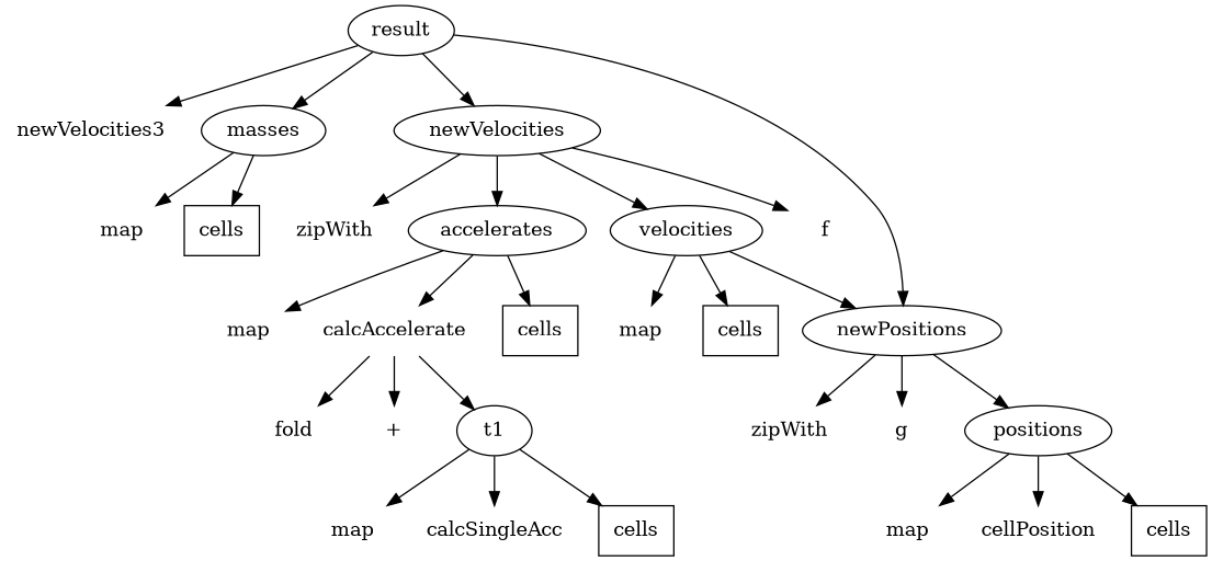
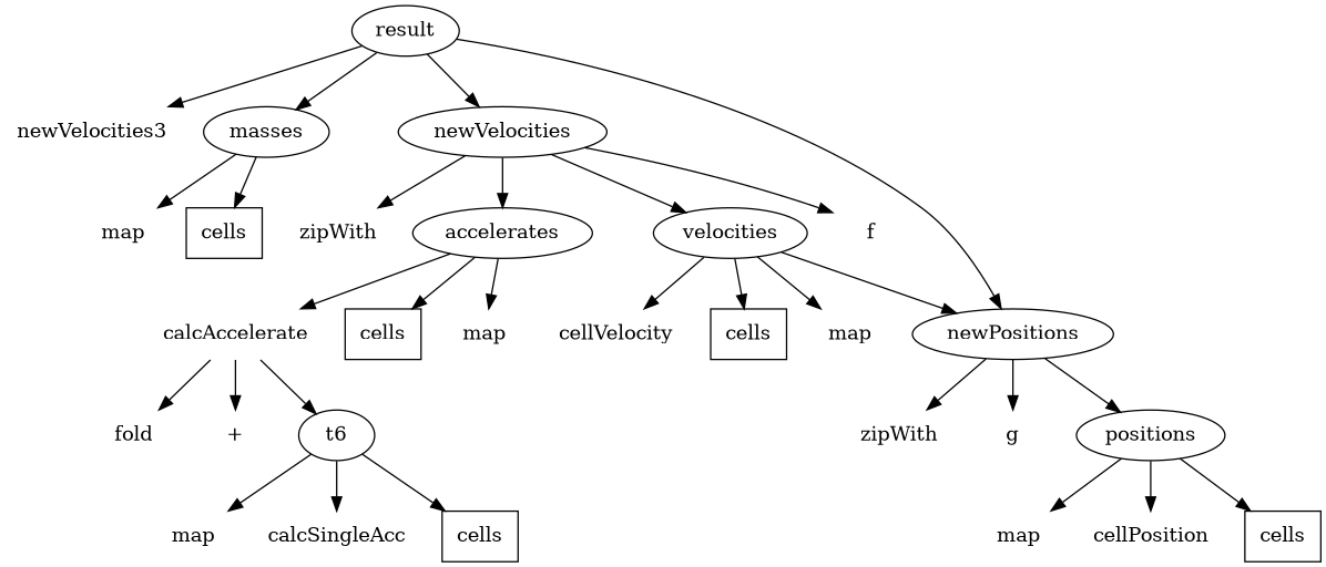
  digraph {
    node [shape=plaintext]
    n1 [label=result shape=""]
    n2 [label=newVelocities3]
    masses [shape=""]
    newVelocities [shape=""]
    newPositions [shape=""]
    n6 [label=map]
    n7 [label=cells shape=box]
    n8 [label=zipWith]
    f
    accelerates [shape=""]
    velocities [shape=""]
    n12 [label=zipWith]
    g
    positions [shape=""]
    n15 [label=map]
    calcAccelerate
    n17 [label=cells shape=box]
    n18 [label=map]
+   cellVelocity
    n20 [label=cells shape=box]
    n21 [label=map]
    cellPosition
    n23 [label=cells shape=box]
    fold
    n25 [label="+"]
-   t1 [shape=""]
+   t1 [label=t6 shape=""]
    n27 [label=map]
    calcSingleAcc
    n29 [label=cells shape=box]
    n1 -> n2
    n1 -> masses
    n1 -> newVelocities
    n1 -> newPositions
    masses -> n6
    masses -> n7
    newVelocities -> n8
    newVelocities -> f
    newVelocities -> accelerates
    newVelocities -> velocities
    newPositions -> n12
    newPositions -> g
    newPositions -> positions
    accelerates -> n15
    accelerates -> calcAccelerate
    accelerates -> n17
    velocities -> newPositions
    velocities -> n18
+   velocities -> cellVelocity
    velocities -> n20
    positions -> n21
    positions -> cellPosition
    positions -> n23
    calcAccelerate -> fold
    calcAccelerate -> n25
    calcAccelerate -> t1
    t1 -> n27
    t1 -> calcSingleAcc
    t1 -> n29
  }
